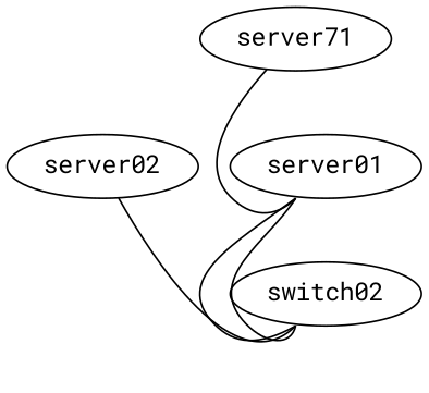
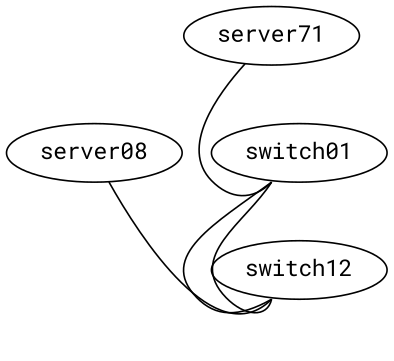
  graph {
    fontname="Roboto Mono"
    node [config="./helper_scripts/extra_switch_config.sh" fontname="Roboto Mono" function=leaf memory=768 os="CumulusCommunity/cumulus-vx"]
    edge [fontname="Roboto Mono" headport=swp10 tailport=eth1]
-   switch01 [mgmt_ip="192.168.200.1" version="3.7.9" label=server01]
-   switch02 [mgmt_ip="192.168.200.2" version="3.7.9"]
+   switch01 [mgmt_ip="192.168.200.1" version="3.7.9"]
+   switch02 [mgmt_ip="192.168.200.2" version="3.7.9" label=switch12]
    n3 [config="./helper_scripts/extra_server_config.sh" function=host label=server71 mgmt_ip="192.168.200.11" os="generic/debian10"]
-   server02 [config="./helper_scripts/extra_server_config.sh" function=host mgmt_ip="192.168.200.12" os="generic/debian10"]
+   server02 [config="./helper_scripts/extra_server_config.sh" function=host mgmt_ip="192.168.200.12" os="generic/debian10" label=server08]
    switch01 -- switch02 [headport=swp1 tailport=swp1]
    switch01 -- switch02 [headport=swp2 tailport=swp2]
    n3 -- switch01
    server02 -- switch02
  }
